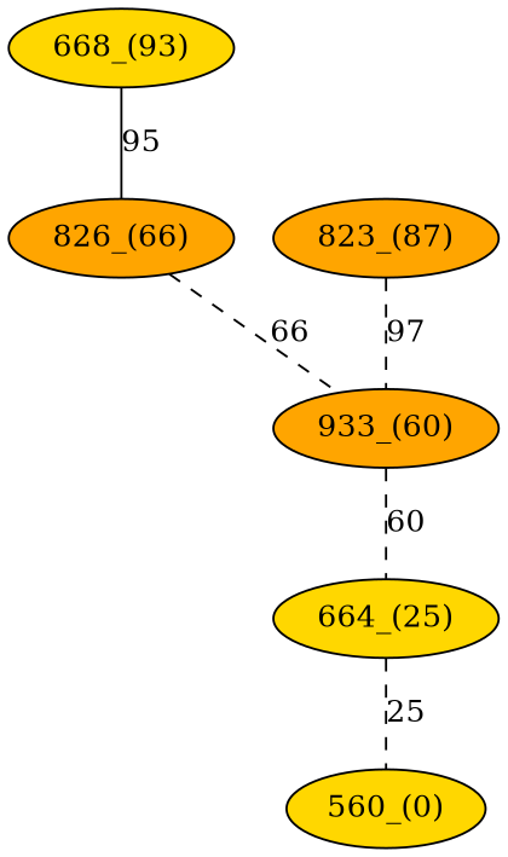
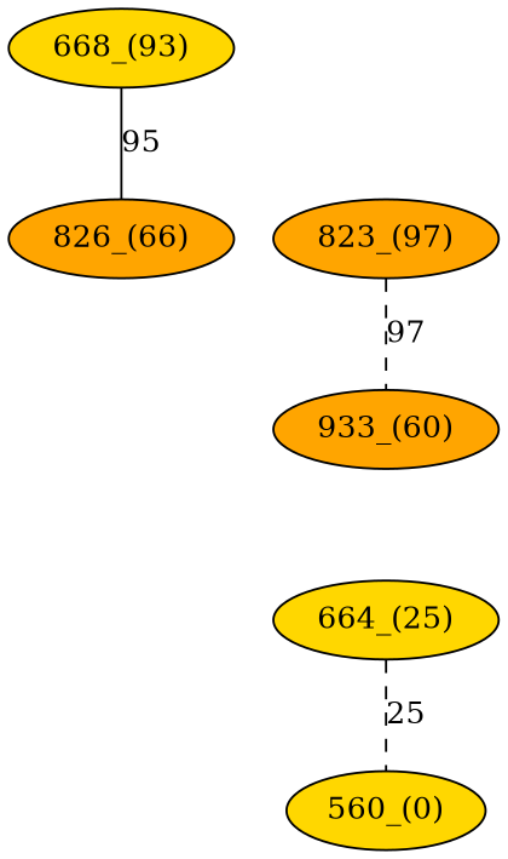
  graph {
    node [fillcolor=gold style=filled]
    edge [style=dashed]
    "560_(0)" [weight=0]
    "664_(25)" [weight=25]
    "933_(60)" [fillcolor=orange weight=60]
    "826_(66)" [fillcolor=orange weight=66]
    n5 [label="668_(93)" weight=95]
-   "823_(97)" [fillcolor=orange weight=97 label="823_(87)"]
+   "823_(97)" [fillcolor=orange weight=97]
    "664_(25)" -- "560_(0)" [label=25 weight=25]
-   "933_(60)" -- "664_(25)" [label=60 weight=60]
-   "826_(66)" -- "933_(60)" [label=66 weight=66]
    n5 -- "826_(66)" [label=95 style=solid weight=95]
    "823_(97)" -- "933_(60)" [label=97 weight=97]
  }
